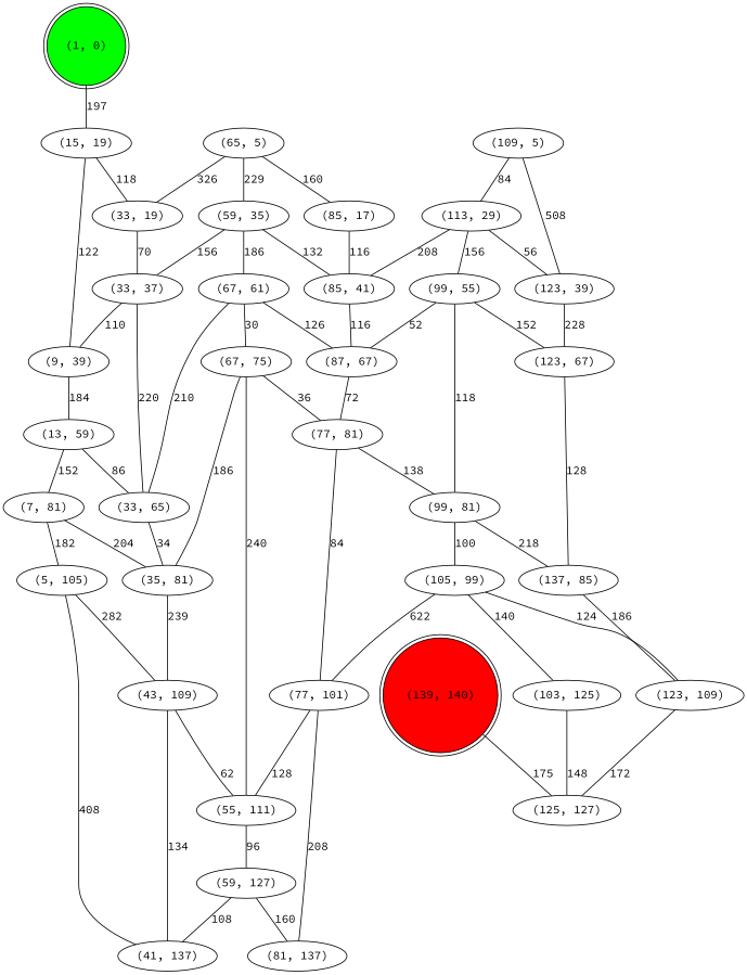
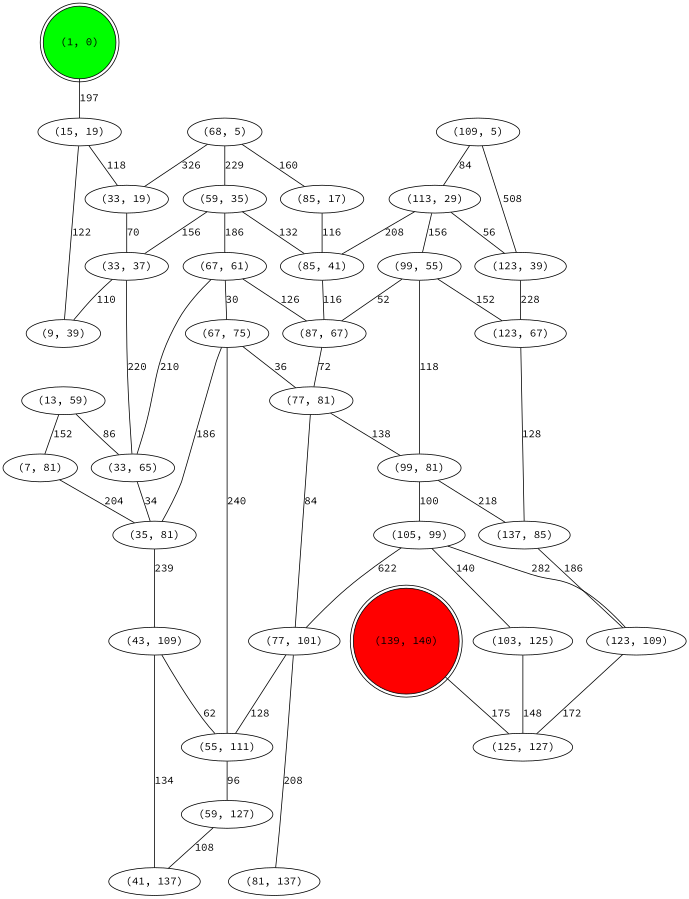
  graph {
    fontname="Source Code Pro"
    node [fontname="Source Code Pro"]
    edge [fontname="Source Code Pro"]
    n1 [fillcolor=green label="(1, 0)" shape=doublecircle style=filled]
    n2 [label="(15, 19)"]
    n3 [label="(33, 19)"]
    n4 [label="(9, 39)"]
    n5 [fillcolor=red label="(139, 140)" shape=doublecircle style=filled]
    n6 [label="(125, 127)"]
-   n7 [label="(65, 5)"]
+   n7 [label="(68, 5)"]
    n8 [label="(85, 17)"]
    n9 [label="(59, 35)"]
    n10 [label="(85, 41)"]
    n11 [label="(33, 37)"]
    n12 [label="(67, 61)"]
    n13 [label="(109, 5)"]
    n14 [label="(113, 29)"]
    n15 [label="(123, 39)"]
    n16 [label="(99, 55)"]
    n17 [label="(123, 67)"]
    n18 [label="(87, 67)"]
    n19 [label="(13, 59)"]
    n20 [label="(33, 65)"]
    n21 [label="(99, 81)"]
    n22 [label="(67, 75)"]
    n23 [label="(35, 81)"]
    n24 [label="(7, 81)"]
    n25 [label="(137, 85)"]
    n26 [label="(77, 81)"]
    n27 [label="(105, 99)"]
-   n28 [label="(5, 105)"]
    n29 [label="(55, 111)"]
    n30 [label="(43, 109)"]
    n31 [label="(77, 101)"]
    n32 [label="(123, 109)"]
    n33 [label="(59, 127)"]
    n34 [label="(41, 137)"]
    n35 [label="(81, 137)"]
    n36 [label="(103, 125)"]
    n1 -- n2 [label=197]
    n2 -- n3 [label=118]
    n2 -- n4 [label=122]
    n3 -- n11 [label=70]
-   n4 -- n19 [label=184]
    n5 -- n6 [label=175]
    n7 -- n3 [label=326]
    n7 -- n8 [label=160]
    n7 -- n9 [label=229]
    n8 -- n10 [label=116]
    n9 -- n10 [label=132]
    n9 -- n11 [label=156]
    n9 -- n12 [label=186]
    n10 -- n18 [label=116]
    n11 -- n4 [label=110]
    n11 -- n20 [label=220]
    n12 -- n18 [label=126]
    n12 -- n20 [label=210]
    n12 -- n22 [label=30]
    n13 -- n14 [label=84]
    n13 -- n15 [label=508]
    n14 -- n10 [label=208]
    n14 -- n15 [label=56]
    n14 -- n16 [label=156]
    n15 -- n17 [label=228]
    n16 -- n17 [label=152]
    n16 -- n18 [label=52]
    n16 -- n21 [label=118]
    n17 -- n25 [label=128]
    n18 -- n26 [label=72]
    n19 -- n20 [label=86]
    n19 -- n24 [label=152]
    n20 -- n23 [label=34]
    n21 -- n25 [label=218]
    n21 -- n27 [label=100]
    n22 -- n23 [label=186]
    n22 -- n26 [label=36]
    n22 -- n29 [label=240]
    n23 -- n30 [label=239]
    n24 -- n23 [label=204]
-   n24 -- n28 [label=182]
    n25 -- n32 [label=186]
    n26 -- n21 [label=138]
    n26 -- n31 [label=84]
    n27 -- n31 [label=622]
-   n27 -- n32 [label=124]
+   n27 -- n32 [label=282]
    n27 -- n36 [label=140]
-   n28 -- n30 [label=282]
-   n28 -- n34 [label=408]
    n29 -- n33 [label=96]
    n30 -- n29 [label=62]
    n30 -- n34 [label=134]
    n31 -- n29 [label=128]
    n31 -- n35 [label=208]
    n32 -- n6 [label=172]
    n33 -- n34 [label=108]
-   n33 -- n35 [label=160]
    n36 -- n6 [label=148]
  }
